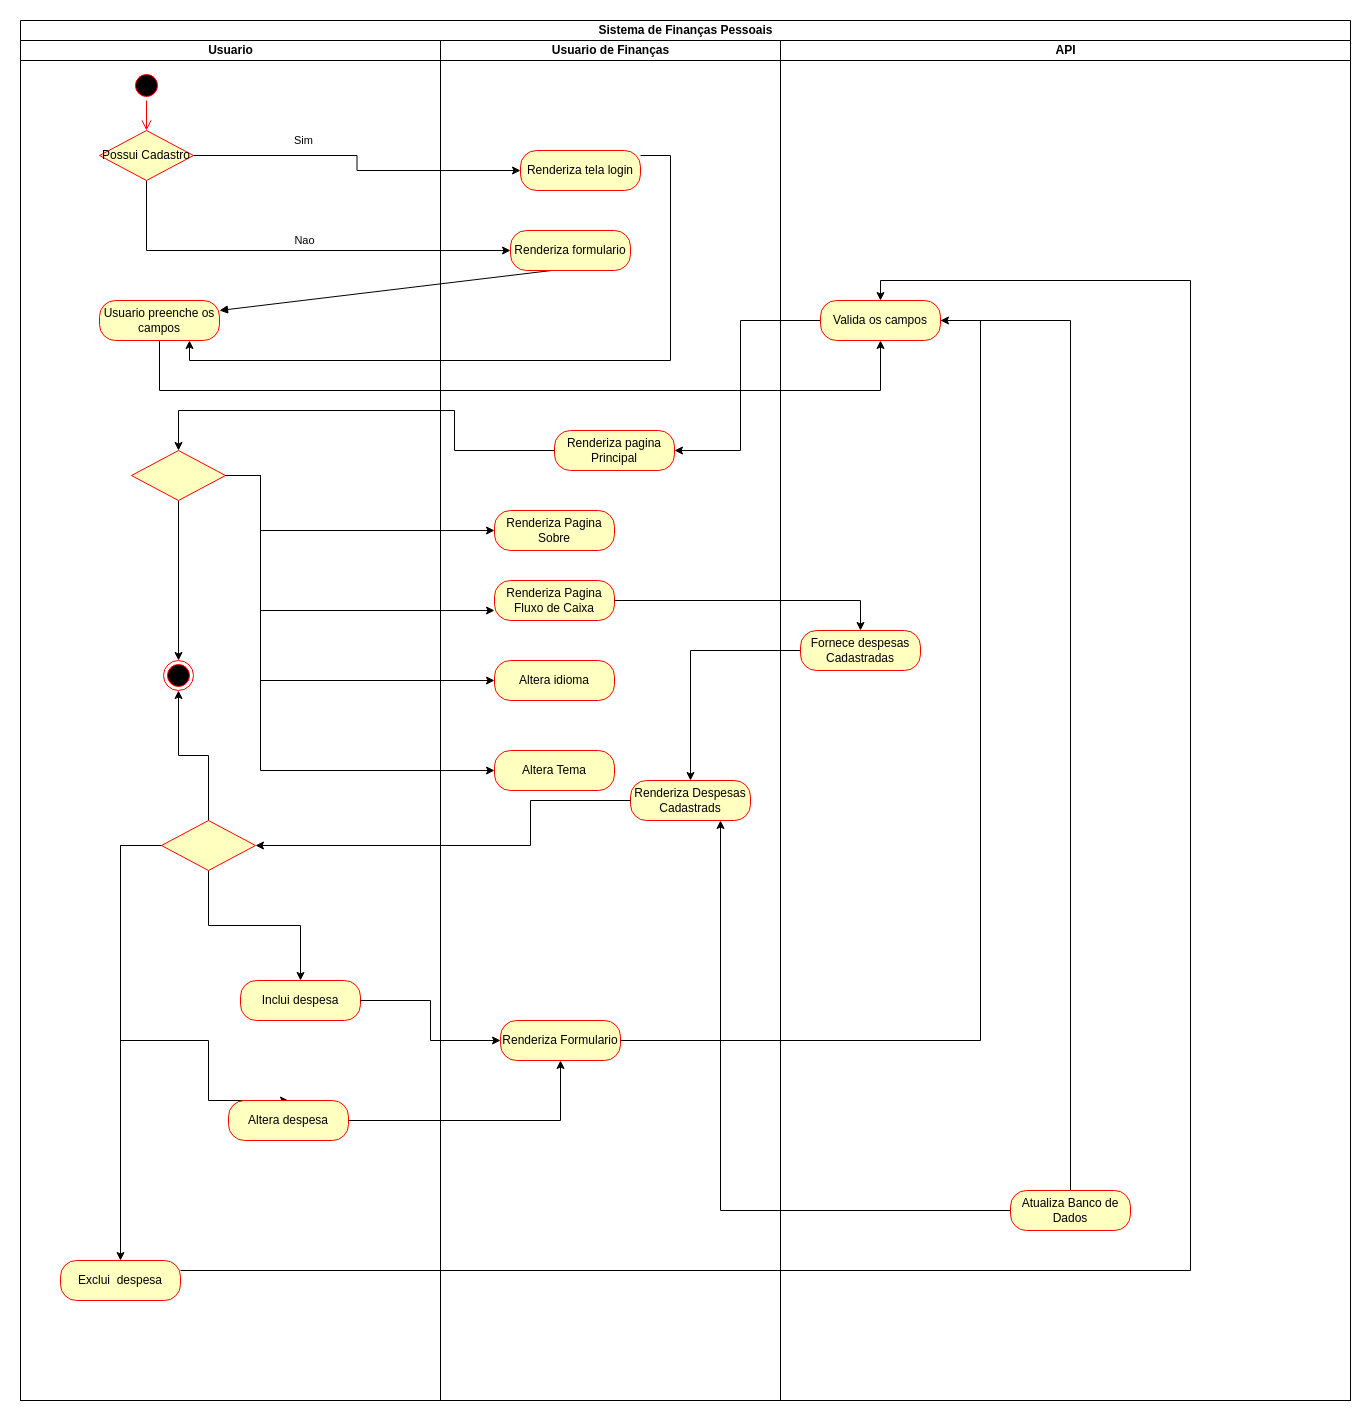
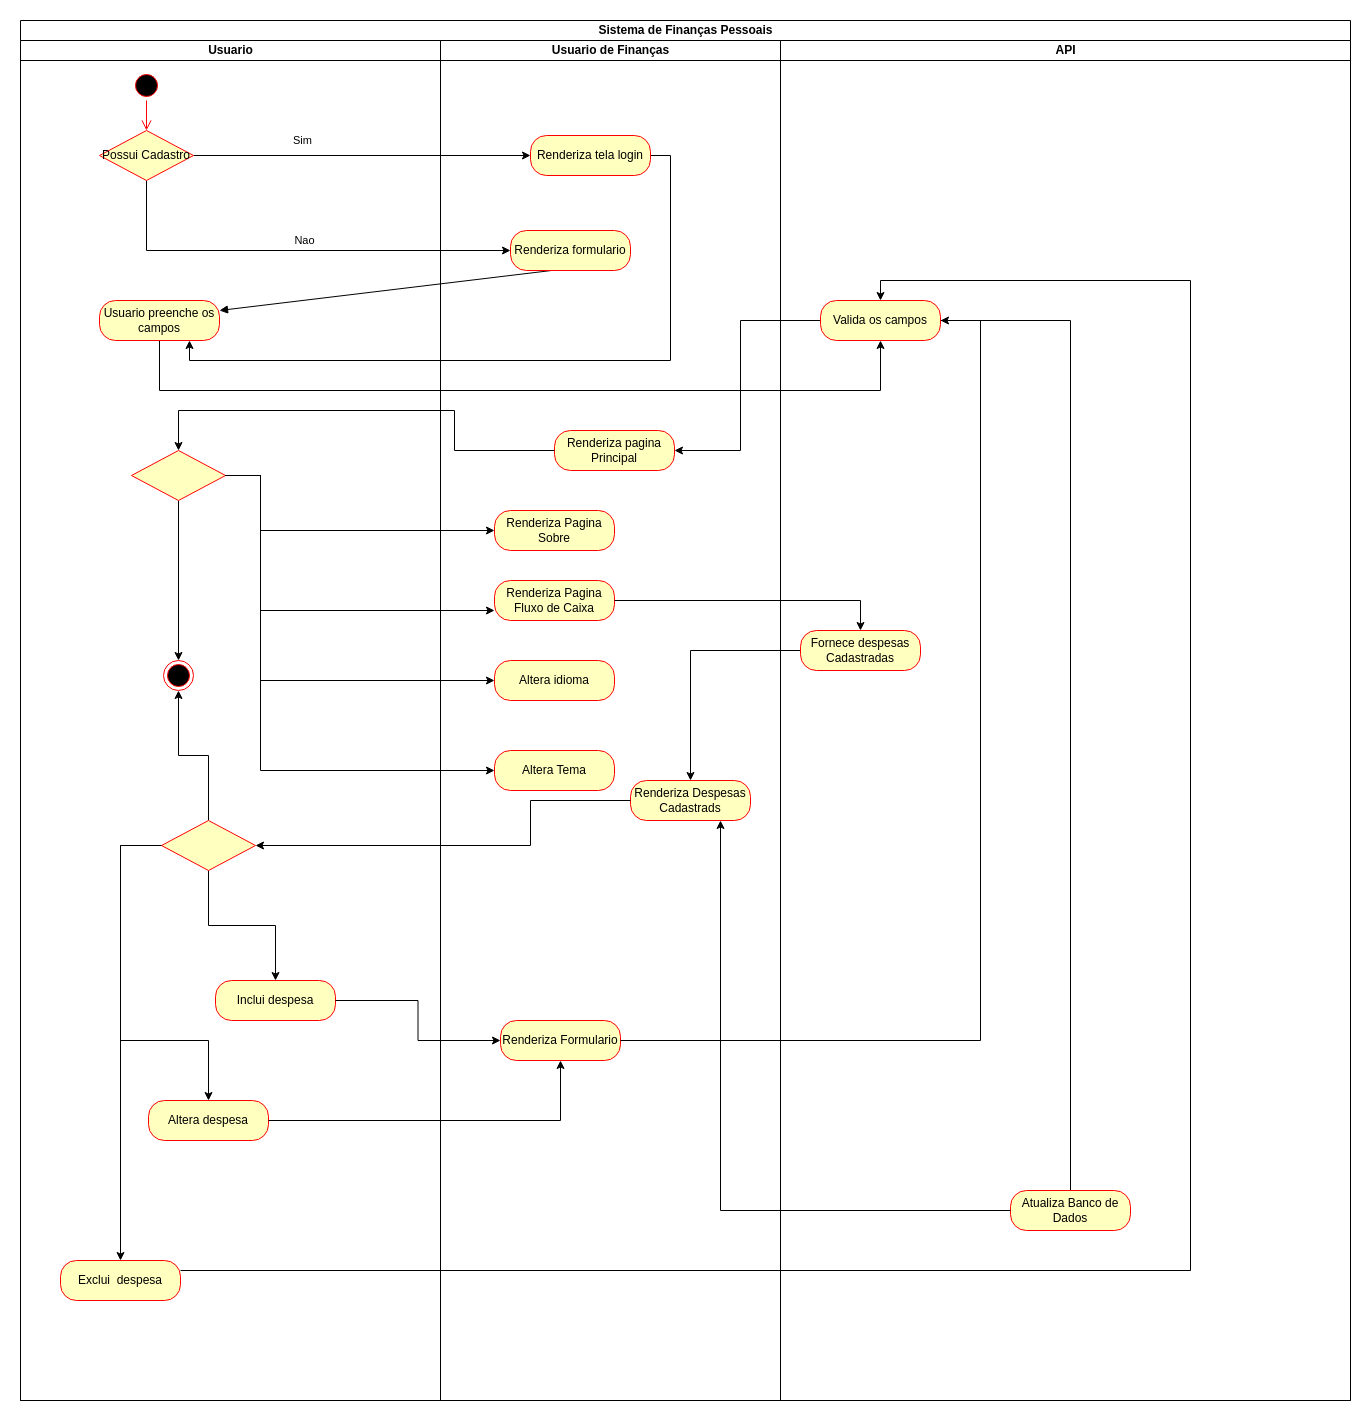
  <mxCell id="0" />
  <mxCell id="1" parent="0" />
  <mxCell id="2" value="Sistema de Finanças Pessoais" style="swimlane;html=1;childLayout=stackLayout;resizeParent=1;resizeParentMax=0;startSize=20;aspect=fixed;" vertex="1" parent="1"><mxGeometry x="20" y="20" width="1330" height="1380" as="geometry" /></mxCell>
  <mxCell id="3" value="Nao" style="edgeStyle=orthogonalEdgeStyle;rounded=0;orthogonalLoop=1;jettySize=auto;html=1;entryX=0;entryY=0.5;entryDx=0;entryDy=0;exitX=0.5;exitY=1;exitDx=0;exitDy=0;" edge="1" parent="2" source="12" target="29"><mxGeometry x="0.051" y="10" relative="1" as="geometry"><mxPoint as="offset" /></mxGeometry></mxCell>
  <mxCell id="4" value="" style="html=1;verticalAlign=bottom;endArrow=block;entryX=1;entryY=0.25;entryDx=0;entryDy=0;exitX=0.342;exitY=1;exitDx=0;exitDy=0;exitPerimeter=0;" edge="1" parent="2" source="29" target="13"><mxGeometry width="80" relative="1" as="geometry"><mxPoint x="280" y="150" as="sourcePoint" /><mxPoint x="360" y="150" as="targetPoint" /></mxGeometry></mxCell>
  <mxCell id="5" value="Sim" style="edgeStyle=orthogonalEdgeStyle;rounded=0;orthogonalLoop=1;jettySize=auto;html=1;entryX=0;entryY=0.5;entryDx=0;entryDy=0;" edge="1" parent="2" source="12" target="31"><mxGeometry x="-0.356" y="15" relative="1" as="geometry"><mxPoint as="offset" /></mxGeometry></mxCell>
  <mxCell id="6" style="edgeStyle=orthogonalEdgeStyle;rounded=0;orthogonalLoop=1;jettySize=auto;html=1;entryX=0.75;entryY=1;entryDx=0;entryDy=0;" edge="1" parent="2" source="31" target="13"><mxGeometry relative="1" as="geometry"><Array as="points"><mxPoint x="650" y="135" /><mxPoint x="650" y="340" /><mxPoint x="169" y="340" /></Array></mxGeometry></mxCell>
  <mxCell id="7" style="edgeStyle=orthogonalEdgeStyle;rounded=0;orthogonalLoop=1;jettySize=auto;html=1;entryX=0.5;entryY=1;entryDx=0;entryDy=0;" edge="1" parent="2" source="13" target="46"><mxGeometry relative="1" as="geometry"><Array as="points"><mxPoint x="139" y="370" /><mxPoint x="860" y="370" /></Array></mxGeometry></mxCell>
  <mxCell id="8" value="Usuario" style="swimlane;html=1;startSize=20;" vertex="1" parent="2"><mxGeometry y="20" width="420" height="1360" as="geometry" /></mxCell>
  <mxCell id="9" value="Exclui&amp;nbsp; despesa" style="rounded=1;whiteSpace=wrap;html=1;arcSize=40;fontColor=#000000;fillColor=#ffffc0;strokeColor=#ff0000;" vertex="1" parent="8"><mxGeometry x="40" y="1220" width="120" height="40" as="geometry" /></mxCell>
  <mxCell id="10" value="" style="ellipse;html=1;shape=startState;fillColor=#000000;strokeColor=#ff0000;" vertex="1" parent="8"><mxGeometry x="111" y="30" width="30" height="30" as="geometry" /></mxCell>
  <mxCell id="11" value="" style="edgeStyle=orthogonalEdgeStyle;html=1;verticalAlign=bottom;endArrow=open;endSize=8;strokeColor=#ff0000;entryX=0.5;entryY=0;entryDx=0;entryDy=0;" edge="1" source="10" parent="8" target="12"><mxGeometry relative="1" as="geometry"><mxPoint x="126" y="100" as="targetPoint" /></mxGeometry></mxCell>
  <mxCell id="12" value="Possui Cadastro" style="rhombus;whiteSpace=wrap;html=1;fillColor=#ffffc0;strokeColor=#ff0000;" vertex="1" parent="8"><mxGeometry x="79" y="90" width="94" height="50" as="geometry" /></mxCell>
  <mxCell id="13" value="Usuario preenche os campos" style="rounded=1;whiteSpace=wrap;html=1;arcSize=40;fontColor=#000000;fillColor=#ffffc0;strokeColor=#ff0000;" vertex="1" parent="8"><mxGeometry x="79" y="260" width="120" height="40" as="geometry" /></mxCell>
  <mxCell id="14" style="edgeStyle=orthogonalEdgeStyle;rounded=0;orthogonalLoop=1;jettySize=auto;html=1;entryX=0.5;entryY=0;entryDx=0;entryDy=0;" edge="1" parent="8" source="15" target="17"><mxGeometry relative="1" as="geometry" /></mxCell>
  <mxCell id="15" value="" style="rhombus;whiteSpace=wrap;html=1;fillColor=#ffffc0;strokeColor=#ff0000;" vertex="1" parent="8"><mxGeometry x="111" y="410" width="94" height="50" as="geometry" /></mxCell>
  <mxCell id="16" style="edgeStyle=orthogonalEdgeStyle;rounded=0;orthogonalLoop=1;jettySize=auto;html=1;entryX=0.5;entryY=0;entryDx=0;entryDy=0;" edge="1" parent="8" source="21" target="18"><mxGeometry relative="1" as="geometry"><Array as="points"><mxPoint x="100" y="805" /><mxPoint x="100" y="1000" /><mxPoint x="188" y="1000" /></Array></mxGeometry></mxCell>
  <mxCell id="17" value="" style="ellipse;html=1;shape=endState;fillColor=#000000;strokeColor=#ff0000;" vertex="1" parent="8"><mxGeometry x="143" y="620" width="30" height="30" as="geometry" /></mxCell>
- <mxCell id="18" value="Altera despesa" style="rounded=1;whiteSpace=wrap;html=1;arcSize=40;fontColor=#000000;fillColor=#ffffc0;strokeColor=#ff0000;" vertex="1" parent="8"><mxGeometry x="208" y="1060" width="120" height="40" as="geometry" /></mxCell>
+ <mxCell id="18" value="Altera despesa" style="rounded=1;whiteSpace=wrap;html=1;arcSize=40;fontColor=#000000;fillColor=#ffffc0;strokeColor=#ff0000;" vertex="1" parent="8"><mxGeometry x="128" y="1060" width="120" height="40" as="geometry" /></mxCell>
  <mxCell id="19" style="edgeStyle=orthogonalEdgeStyle;rounded=0;orthogonalLoop=1;jettySize=auto;html=1;entryX=0.5;entryY=0;entryDx=0;entryDy=0;" edge="1" parent="8" source="21" target="23"><mxGeometry relative="1" as="geometry" /></mxCell>
  <mxCell id="20" style="edgeStyle=orthogonalEdgeStyle;rounded=0;orthogonalLoop=1;jettySize=auto;html=1;entryX=0.5;entryY=1;entryDx=0;entryDy=0;" edge="1" parent="8" source="21" target="17"><mxGeometry relative="1" as="geometry" /></mxCell>
  <mxCell id="21" value="" style="rhombus;whiteSpace=wrap;html=1;fillColor=#ffffc0;strokeColor=#ff0000;" vertex="1" parent="8"><mxGeometry x="141" y="780" width="94" height="50" as="geometry" /></mxCell>
  <mxCell id="22" style="edgeStyle=orthogonalEdgeStyle;rounded=0;orthogonalLoop=1;jettySize=auto;html=1;" edge="1" parent="8" source="21" target="9"><mxGeometry relative="1" as="geometry"><Array as="points"><mxPoint x="100" y="805" /></Array></mxGeometry></mxCell>
- <mxCell id="23" value="Inclui despesa" style="rounded=1;whiteSpace=wrap;html=1;arcSize=40;fontColor=#000000;fillColor=#ffffc0;strokeColor=#ff0000;" vertex="1" parent="8"><mxGeometry x="220" y="940" width="120" height="40" as="geometry" /></mxCell>
+ <mxCell id="23" value="Inclui despesa" style="rounded=1;whiteSpace=wrap;html=1;arcSize=40;fontColor=#000000;fillColor=#ffffc0;strokeColor=#ff0000;" vertex="1" parent="8"><mxGeometry x="195" y="940" width="120" height="40" as="geometry" /></mxCell>
  <mxCell id="24" value="Usuario de Finanças" style="swimlane;html=1;startSize=20;" vertex="1" parent="2"><mxGeometry x="420" y="20" width="340" height="1360" as="geometry" /></mxCell>
  <mxCell id="25" value="Renderiza Pagina Sobre" style="rounded=1;whiteSpace=wrap;html=1;arcSize=40;fontColor=#000000;fillColor=#ffffc0;strokeColor=#ff0000;" vertex="1" parent="24"><mxGeometry x="54" y="470" width="120" height="40" as="geometry" /></mxCell>
  <mxCell id="26" value="Altera idioma" style="rounded=1;whiteSpace=wrap;html=1;arcSize=40;fontColor=#000000;fillColor=#ffffc0;strokeColor=#ff0000;" vertex="1" parent="24"><mxGeometry x="54" y="620" width="120" height="40" as="geometry" /></mxCell>
  <mxCell id="27" value="Renderiza Pagina Fluxo de Caixa" style="rounded=1;whiteSpace=wrap;html=1;arcSize=40;fontColor=#000000;fillColor=#ffffc0;strokeColor=#ff0000;" vertex="1" parent="24"><mxGeometry x="54" y="540" width="120" height="40" as="geometry" /></mxCell>
  <mxCell id="28" value="Altera Tema" style="rounded=1;whiteSpace=wrap;html=1;arcSize=40;fontColor=#000000;fillColor=#ffffc0;strokeColor=#ff0000;" vertex="1" parent="24"><mxGeometry x="54" y="710" width="120" height="40" as="geometry" /></mxCell>
  <mxCell id="29" value="Renderiza formulario" style="rounded=1;whiteSpace=wrap;html=1;arcSize=40;fontColor=#000000;fillColor=#ffffc0;strokeColor=#ff0000;" vertex="1" parent="24"><mxGeometry x="70" y="190" width="120" height="40" as="geometry" /></mxCell>
  <mxCell id="30" value="Renderiza Formulario" style="rounded=1;whiteSpace=wrap;html=1;arcSize=40;fontColor=#000000;fillColor=#ffffc0;strokeColor=#ff0000;" vertex="1" parent="24"><mxGeometry x="60" y="980" width="120" height="40" as="geometry" /></mxCell>
- <mxCell id="31" value="Renderiza tela login" style="rounded=1;whiteSpace=wrap;html=1;arcSize=40;fontColor=#000000;fillColor=#ffffc0;strokeColor=#ff0000;" vertex="1" parent="24"><mxGeometry x="80" y="110" width="120" height="40" as="geometry" /></mxCell>
+ <mxCell id="31" value="Renderiza tela login" style="rounded=1;whiteSpace=wrap;html=1;arcSize=40;fontColor=#000000;fillColor=#ffffc0;strokeColor=#ff0000;" vertex="1" parent="24"><mxGeometry x="90" y="95" width="120" height="40" as="geometry" /></mxCell>
  <mxCell id="32" value="Renderiza pagina Principal" style="rounded=1;whiteSpace=wrap;html=1;arcSize=40;fontColor=#000000;fillColor=#ffffc0;strokeColor=#ff0000;" vertex="1" parent="24"><mxGeometry x="114" y="390" width="120" height="40" as="geometry" /></mxCell>
  <mxCell id="33" value="Renderiza Despesas Cadastrads" style="rounded=1;whiteSpace=wrap;html=1;arcSize=40;fontColor=#000000;fillColor=#ffffc0;strokeColor=#ff0000;" vertex="1" parent="24"><mxGeometry x="190" y="740" width="120" height="40" as="geometry" /></mxCell>
  <mxCell id="34" style="edgeStyle=orthogonalEdgeStyle;rounded=0;orthogonalLoop=1;jettySize=auto;html=1;entryX=1;entryY=0.5;entryDx=0;entryDy=0;" edge="1" parent="2" source="46" target="32"><mxGeometry relative="1" as="geometry"><Array as="points"><mxPoint x="720" y="430" /></Array></mxGeometry></mxCell>
  <mxCell id="35" style="edgeStyle=orthogonalEdgeStyle;rounded=0;orthogonalLoop=1;jettySize=auto;html=1;entryX=0.5;entryY=0;entryDx=0;entryDy=0;" edge="1" parent="2" source="32" target="15"><mxGeometry relative="1" as="geometry"><Array as="points"><mxPoint x="434" y="390" /><mxPoint x="158" y="390" /></Array></mxGeometry></mxCell>
  <mxCell id="36" style="edgeStyle=orthogonalEdgeStyle;rounded=0;orthogonalLoop=1;jettySize=auto;html=1;entryX=0;entryY=0.5;entryDx=0;entryDy=0;" edge="1" parent="2" source="15" target="25"><mxGeometry relative="1" as="geometry"><Array as="points"><mxPoint x="240" y="455" /><mxPoint x="240" y="510" /></Array></mxGeometry></mxCell>
  <mxCell id="37" style="edgeStyle=orthogonalEdgeStyle;rounded=0;orthogonalLoop=1;jettySize=auto;html=1;entryX=0;entryY=0.75;entryDx=0;entryDy=0;" edge="1" parent="2" source="15" target="27"><mxGeometry relative="1" as="geometry"><Array as="points"><mxPoint x="240" y="455" /><mxPoint x="240" y="590" /></Array></mxGeometry></mxCell>
  <mxCell id="38" style="edgeStyle=orthogonalEdgeStyle;rounded=0;orthogonalLoop=1;jettySize=auto;html=1;entryX=0;entryY=0.5;entryDx=0;entryDy=0;" edge="1" parent="2" source="15" target="26"><mxGeometry relative="1" as="geometry"><Array as="points"><mxPoint x="240" y="455" /><mxPoint x="240" y="660" /></Array></mxGeometry></mxCell>
  <mxCell id="39" style="edgeStyle=orthogonalEdgeStyle;rounded=0;orthogonalLoop=1;jettySize=auto;html=1;entryX=0;entryY=0.5;entryDx=0;entryDy=0;" edge="1" parent="2" source="15" target="28"><mxGeometry relative="1" as="geometry"><Array as="points"><mxPoint x="240" y="455" /><mxPoint x="240" y="750" /></Array></mxGeometry></mxCell>
  <mxCell id="40" value="" style="edgeStyle=orthogonalEdgeStyle;rounded=0;orthogonalLoop=1;jettySize=auto;html=1;" edge="1" parent="2" source="27" target="47"><mxGeometry relative="1" as="geometry" /></mxCell>
  <mxCell id="41" value="" style="edgeStyle=orthogonalEdgeStyle;rounded=0;orthogonalLoop=1;jettySize=auto;html=1;" edge="1" parent="2" source="47" target="33"><mxGeometry relative="1" as="geometry" /></mxCell>
  <mxCell id="42" style="edgeStyle=orthogonalEdgeStyle;rounded=0;orthogonalLoop=1;jettySize=auto;html=1;entryX=1;entryY=0.5;entryDx=0;entryDy=0;" edge="1" parent="2" source="33" target="21"><mxGeometry relative="1" as="geometry"><Array as="points"><mxPoint x="510" y="825" /></Array></mxGeometry></mxCell>
  <mxCell id="43" value="" style="edgeStyle=orthogonalEdgeStyle;rounded=0;orthogonalLoop=1;jettySize=auto;html=1;" edge="1" parent="2" source="18" target="30"><mxGeometry relative="1" as="geometry" /></mxCell>
  <mxCell id="44" value="API" style="swimlane;html=1;startSize=20;" vertex="1" parent="2"><mxGeometry x="760" y="20" width="570" height="1360" as="geometry" /></mxCell>
  <mxCell id="45" style="edgeStyle=orthogonalEdgeStyle;rounded=0;orthogonalLoop=1;jettySize=auto;html=1;endArrow=none;" edge="1" parent="44" source="46" target="48"><mxGeometry relative="1" as="geometry" /></mxCell>
  <mxCell id="46" value="Valida os campos" style="rounded=1;whiteSpace=wrap;html=1;arcSize=40;fontColor=#000000;fillColor=#ffffc0;strokeColor=#ff0000;" vertex="1" parent="44"><mxGeometry x="40" y="260" width="120" height="40" as="geometry" /></mxCell>
  <mxCell id="47" value="Fornece despesas Cadastradas" style="rounded=1;whiteSpace=wrap;html=1;arcSize=40;fontColor=#000000;fillColor=#ffffc0;strokeColor=#ff0000;" vertex="1" parent="44"><mxGeometry x="20" y="590" width="120" height="40" as="geometry" /></mxCell>
  <mxCell id="48" value="Atualiza Banco de Dados" style="rounded=1;whiteSpace=wrap;html=1;arcSize=40;fontColor=#000000;fillColor=#ffffc0;strokeColor=#ff0000;" vertex="1" parent="44"><mxGeometry x="230" y="1150" width="120" height="40" as="geometry" /></mxCell>
  <mxCell id="49" value="" style="edgeStyle=orthogonalEdgeStyle;rounded=0;orthogonalLoop=1;jettySize=auto;html=1;entryX=1;entryY=0.5;entryDx=0;entryDy=0;" edge="1" parent="2" source="30" target="46"><mxGeometry relative="1" as="geometry"><mxPoint x="640" y="1020" as="targetPoint" /><Array as="points"><mxPoint x="960" y="1020" /><mxPoint x="960" y="300" /></Array></mxGeometry></mxCell>
  <mxCell id="50" value="" style="edgeStyle=orthogonalEdgeStyle;rounded=0;orthogonalLoop=1;jettySize=auto;html=1;entryX=0.75;entryY=1;entryDx=0;entryDy=0;" edge="1" parent="2" source="48" target="33"><mxGeometry relative="1" as="geometry"><mxPoint x="450" y="1149.0" as="targetPoint" /></mxGeometry></mxCell>
  <mxCell id="51" style="edgeStyle=orthogonalEdgeStyle;rounded=0;orthogonalLoop=1;jettySize=auto;html=1;entryX=0.5;entryY=0;entryDx=0;entryDy=0;" edge="1" parent="2" source="9" target="46"><mxGeometry relative="1" as="geometry"><Array as="points"><mxPoint x="1170" y="1250" /><mxPoint x="1170" y="260" /><mxPoint x="860" y="260" /></Array></mxGeometry></mxCell>
  <mxCell id="52" style="edgeStyle=orthogonalEdgeStyle;rounded=0;orthogonalLoop=1;jettySize=auto;html=1;entryX=0;entryY=0.5;entryDx=0;entryDy=0;" edge="1" parent="2" source="23" target="30"><mxGeometry relative="1" as="geometry" /></mxCell>
